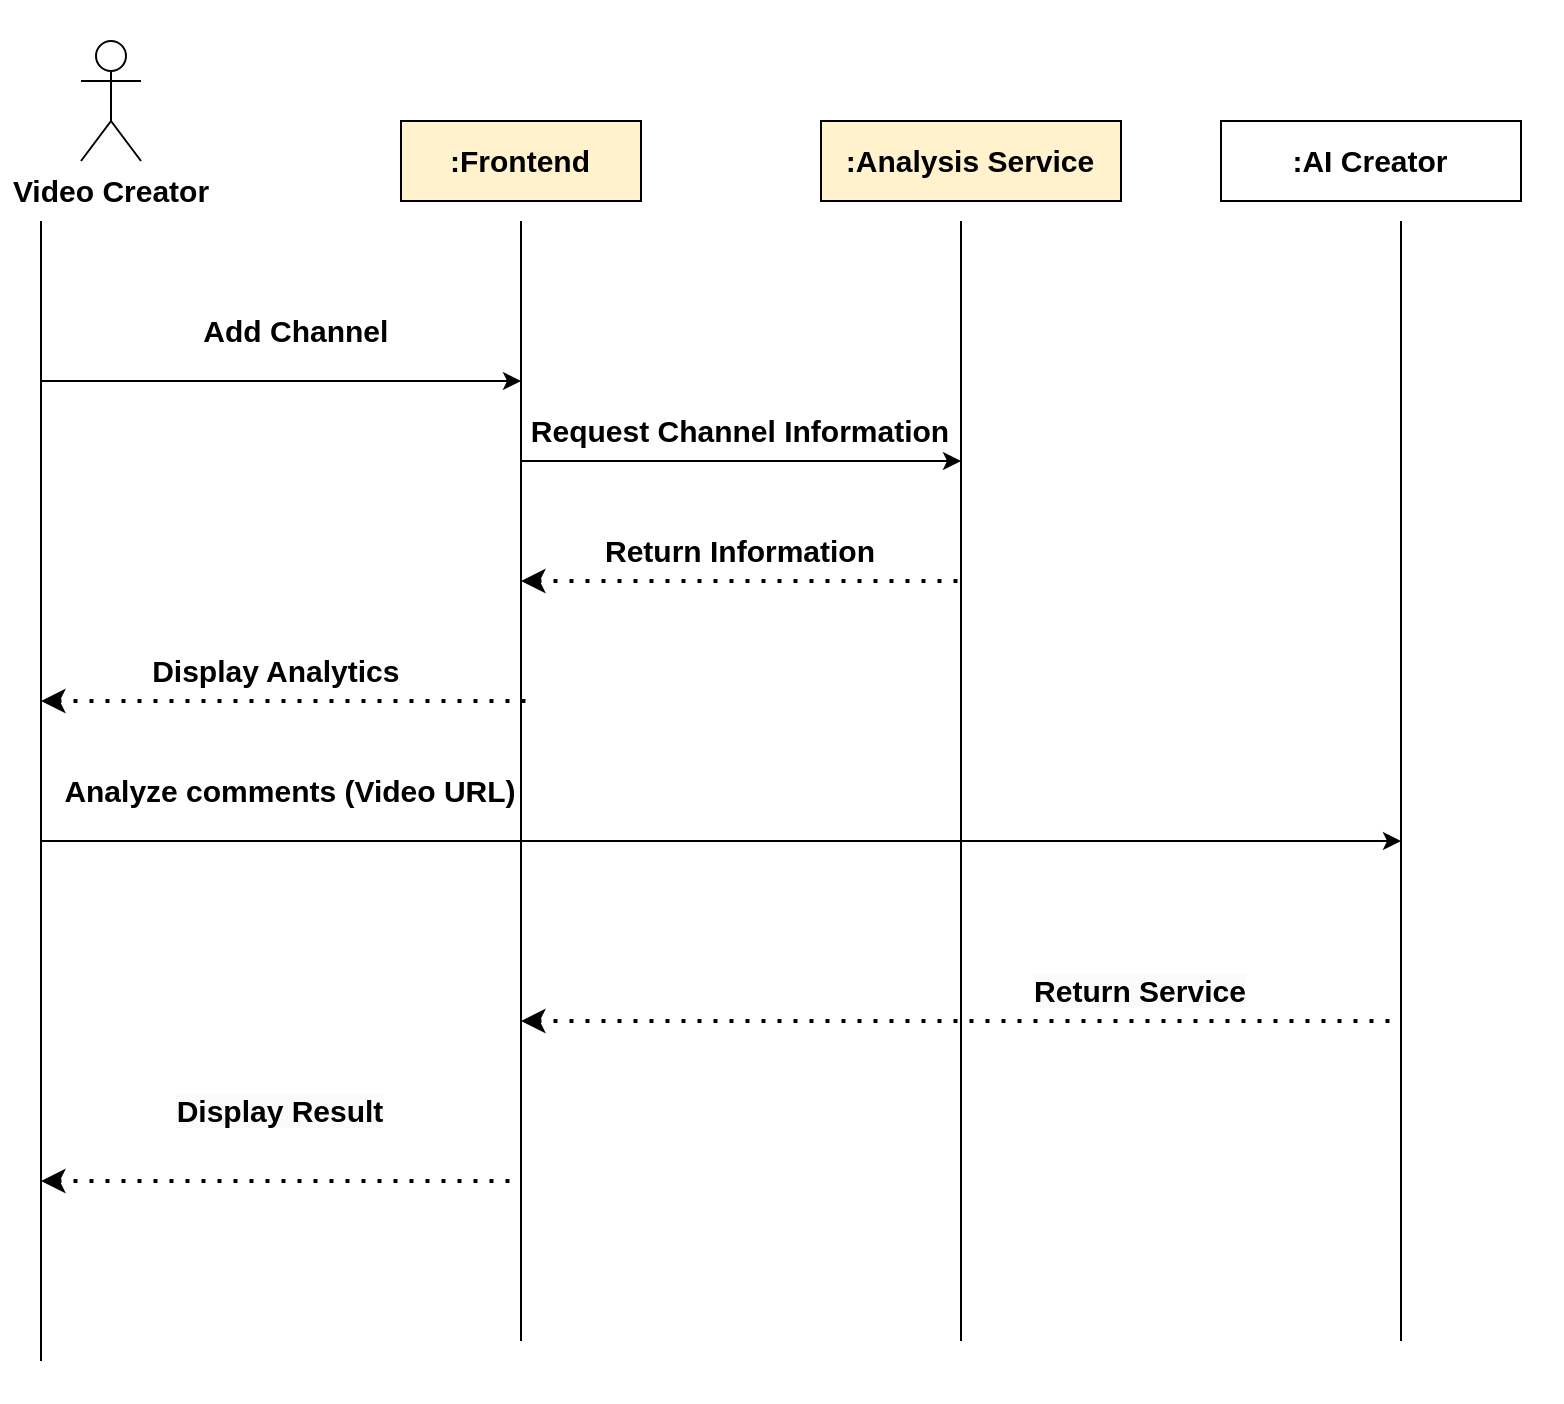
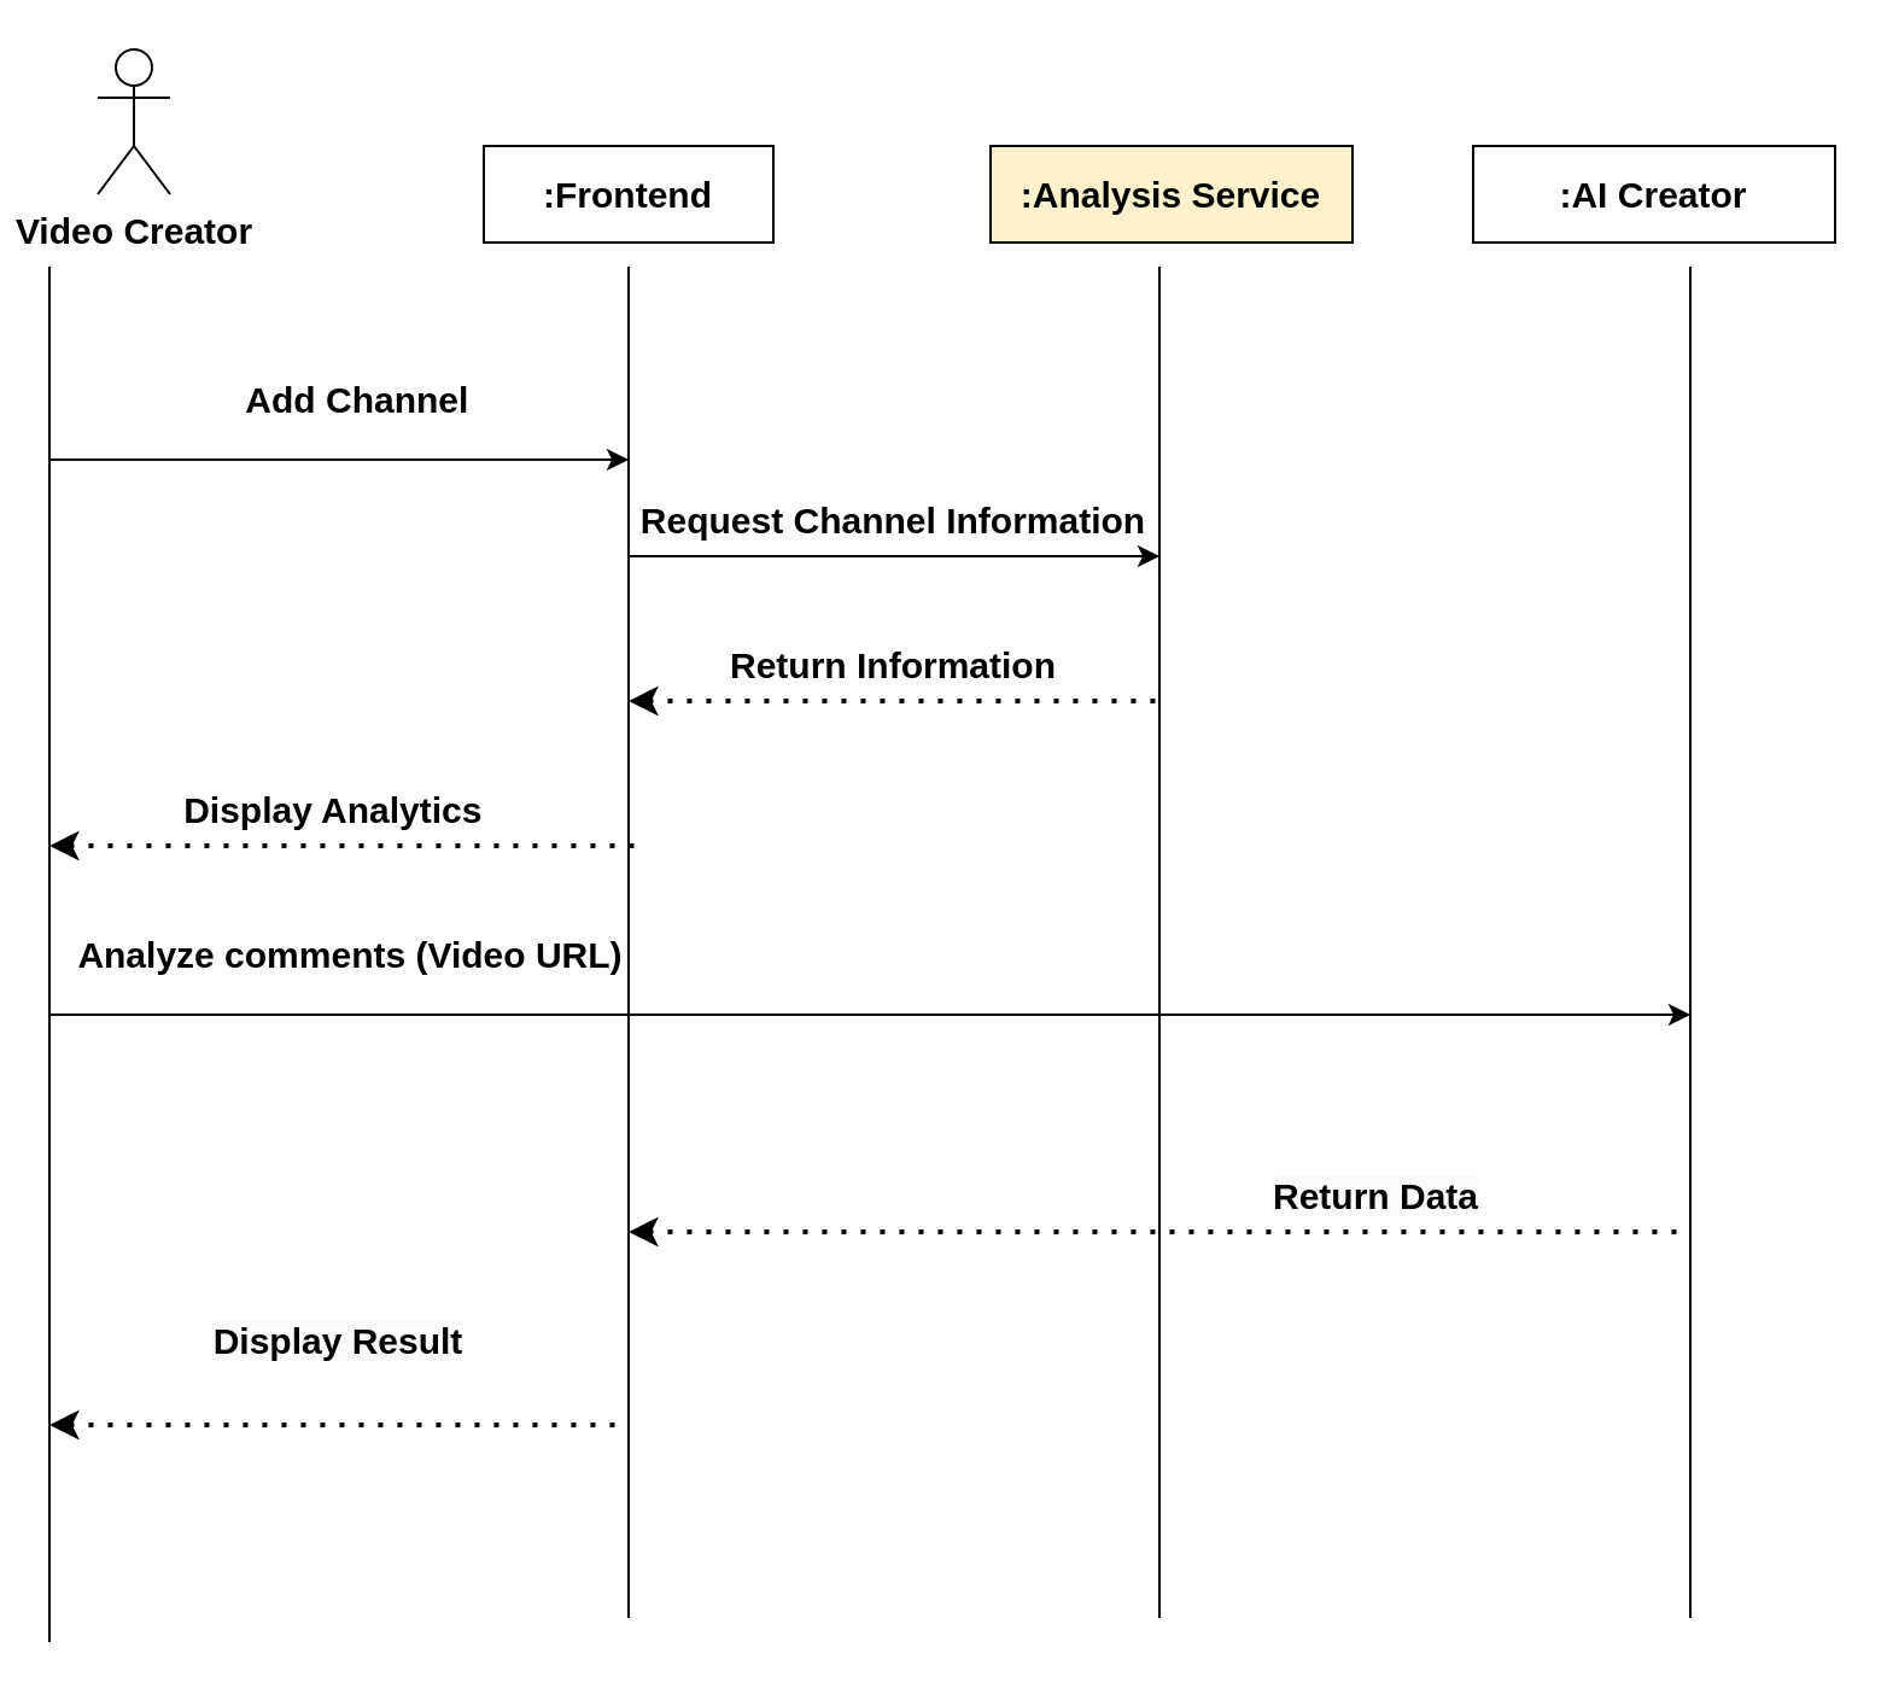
  <mxCell id="0" />
  <mxCell id="1" parent="0" />
  <mxCell id="2" value="&lt;font style=&quot;font-size: 15px;&quot;&gt;&lt;span style=&quot;font-size: 15px;&quot;&gt;Video Creator&lt;/span&gt;&lt;/font&gt;" style="shape=umlActor;verticalLabelPosition=bottom;verticalAlign=top;html=1;outlineConnect=0;fontStyle=1;fontSize=15;" parent="1" vertex="1"><mxGeometry x="40" y="20" width="30" height="60" as="geometry" /></mxCell>
  <mxCell id="3" value="" style="endArrow=none;html=1;rounded=0;fontStyle=1;fontSize=15;" parent="1" edge="1"><mxGeometry width="50" height="50" relative="1" as="geometry"><mxPoint x="20" y="680" as="sourcePoint" /><mxPoint x="20" y="110" as="targetPoint" /></mxGeometry></mxCell>
  <mxCell id="4" value="" style="endArrow=none;html=1;rounded=0;fontStyle=1;fontSize=15;" parent="1" edge="1"><mxGeometry width="50" height="50" relative="1" as="geometry"><mxPoint x="260" y="670" as="sourcePoint" /><mxPoint x="260" y="110" as="targetPoint" /></mxGeometry></mxCell>
  <mxCell id="5" value="" style="endArrow=none;html=1;rounded=0;fontStyle=1;fontSize=15;" parent="1" edge="1"><mxGeometry width="50" height="50" relative="1" as="geometry"><mxPoint x="480" y="670" as="sourcePoint" /><mxPoint x="480" y="110" as="targetPoint" /></mxGeometry></mxCell>
- <mxCell id="6" value="&lt;font style=&quot;font-size: 15px;&quot;&gt;&lt;span style=&quot;font-size: 15px;&quot;&gt;:Frontend&lt;/span&gt;&lt;/font&gt;" style="rounded=0;whiteSpace=wrap;html=1;fontStyle=1;fontSize=15;fillColor=#fff2cc;" parent="1" vertex="1"><mxGeometry x="200" y="60" width="120" height="40" as="geometry" /></mxCell>
+ <mxCell id="6" value="&lt;font style=&quot;font-size: 15px;&quot;&gt;&lt;span style=&quot;font-size: 15px;&quot;&gt;:Frontend&lt;/span&gt;&lt;/font&gt;" style="rounded=0;whiteSpace=wrap;html=1;fontStyle=1;fontSize=15;" parent="1" vertex="1"><mxGeometry x="200" y="60" width="120" height="40" as="geometry" /></mxCell>
  <mxCell id="7" value="&lt;font style=&quot;font-size: 15px;&quot;&gt;&lt;span style=&quot;font-size: 15px;&quot;&gt;:Analysis Service&lt;/span&gt;&lt;/font&gt;" style="rounded=0;whiteSpace=wrap;html=1;fontStyle=1;fontSize=15;fillColor=#fff2cc;" parent="1" vertex="1"><mxGeometry x="410" y="60" width="150" height="40" as="geometry" /></mxCell>
  <mxCell id="8" value="" style="endArrow=none;html=1;rounded=0;startArrow=classic;startFill=1;fontStyle=1;fontSize=15;" parent="1" edge="1"><mxGeometry width="50" height="50" relative="1" as="geometry"><mxPoint x="260" y="190" as="sourcePoint" /><mxPoint x="20" y="190" as="targetPoint" /></mxGeometry></mxCell>
  <mxCell id="9" value="&lt;font style=&quot;font-size: 15px;&quot;&gt;&lt;span style=&quot;font-size: 15px;&quot;&gt;Add Channel&amp;nbsp;&lt;/span&gt;&lt;/font&gt;" style="text;html=1;strokeColor=none;fillColor=none;align=center;verticalAlign=middle;whiteSpace=wrap;rounded=0;fontStyle=1;fontSize=15;" parent="1" vertex="1"><mxGeometry x="90" y="150" width="120" height="30" as="geometry" /></mxCell>
  <mxCell id="10" value="" style="endArrow=none;html=1;rounded=0;startArrow=classic;startFill=1;fontStyle=1;fontSize=15;" parent="1" edge="1"><mxGeometry width="50" height="50" relative="1" as="geometry"><mxPoint x="480" y="230" as="sourcePoint" /><mxPoint x="260" y="230" as="targetPoint" /></mxGeometry></mxCell>
  <mxCell id="11" value="&lt;span style=&quot;font-size: 15px;&quot;&gt;&lt;font style=&quot;font-size: 15px;&quot;&gt;Request Channel Information&lt;/font&gt;&lt;/span&gt;" style="text;html=1;strokeColor=none;fillColor=none;align=center;verticalAlign=middle;whiteSpace=wrap;rounded=0;fontStyle=1;fontSize=15;" parent="1" vertex="1"><mxGeometry x="255" y="200" width="230" height="30" as="geometry" /></mxCell>
  <mxCell id="12" value="" style="endArrow=none;dashed=1;html=1;dashPattern=1 3;strokeWidth=2;rounded=0;startArrow=classic;startFill=1;fontStyle=1;fontSize=15;" parent="1" edge="1"><mxGeometry width="50" height="50" relative="1" as="geometry"><mxPoint x="260" y="290" as="sourcePoint" /><mxPoint x="480" y="290" as="targetPoint" /></mxGeometry></mxCell>
  <mxCell id="13" value="&lt;span style=&quot;font-size: 15px;&quot;&gt;&lt;font style=&quot;font-size: 15px;&quot;&gt;Return Information&lt;/font&gt;&lt;/span&gt;" style="text;html=1;strokeColor=none;fillColor=none;align=center;verticalAlign=middle;whiteSpace=wrap;rounded=0;fontStyle=1;fontSize=15;" parent="1" vertex="1"><mxGeometry x="270" y="260" width="200" height="30" as="geometry" /></mxCell>
  <mxCell id="14" value="" style="endArrow=classic;html=1;rounded=0;fontStyle=1;fontSize=15;" parent="1" edge="1"><mxGeometry width="50" height="50" relative="1" as="geometry"><mxPoint x="20" y="420" as="sourcePoint" /><mxPoint x="700" y="420" as="targetPoint" /></mxGeometry></mxCell>
  <mxCell id="15" value="&lt;font style=&quot;font-size: 15px;&quot;&gt;&lt;span style=&quot;font-size: 15px;&quot;&gt;:AI&amp;nbsp;&lt;/span&gt;&lt;/font&gt;&lt;span style=&quot;border-color: var(--border-color); font-size: 15px;&quot;&gt;Creator&lt;/span&gt;" style="rounded=0;whiteSpace=wrap;html=1;fontStyle=1;fontSize=15;" parent="1" vertex="1"><mxGeometry x="610" y="60" width="150" height="40" as="geometry" /></mxCell>
  <mxCell id="16" value="&lt;span style=&quot;font-size: 15px;&quot;&gt;&lt;span style=&quot;font-size: 15px;&quot;&gt;Display Analytics&amp;nbsp;&lt;/span&gt;&lt;/span&gt;" style="text;html=1;strokeColor=none;fillColor=none;align=center;verticalAlign=middle;whiteSpace=wrap;rounded=0;fontStyle=1;fontSize=15;" parent="1" vertex="1"><mxGeometry x="40" y="320" width="200" height="30" as="geometry" /></mxCell>
  <mxCell id="17" value="" style="endArrow=none;dashed=1;html=1;dashPattern=1 3;strokeWidth=2;rounded=0;startArrow=classic;startFill=1;fontStyle=1;fontSize=15;" parent="1" edge="1"><mxGeometry width="50" height="50" relative="1" as="geometry"><mxPoint x="20" y="350" as="sourcePoint" /><mxPoint x="265" y="350" as="targetPoint" /></mxGeometry></mxCell>
  <mxCell id="18" value="&lt;span style=&quot;font-size: 15px;&quot;&gt;Analyze comments (Video URL)&lt;/span&gt;" style="text;html=1;strokeColor=none;fillColor=none;align=center;verticalAlign=middle;whiteSpace=wrap;rounded=0;fontStyle=1;fontSize=15;" parent="1" vertex="1"><mxGeometry x="30" y="380" width="230" height="30" as="geometry" /></mxCell>
  <mxCell id="19" value="" style="endArrow=none;html=1;rounded=0;fontStyle=1;fontSize=15;" parent="1" edge="1"><mxGeometry width="50" height="50" relative="1" as="geometry"><mxPoint x="700" y="670" as="sourcePoint" /><mxPoint x="700" y="110" as="targetPoint" /></mxGeometry></mxCell>
  <mxCell id="20" value="" style="endArrow=none;dashed=1;html=1;dashPattern=1 3;strokeWidth=2;rounded=0;startArrow=classic;startFill=1;fontStyle=1;fontSize=15;" parent="1" edge="1"><mxGeometry width="50" height="50" relative="1" as="geometry"><mxPoint x="260" y="510" as="sourcePoint" /><mxPoint x="700" y="510" as="targetPoint" /></mxGeometry></mxCell>
- <mxCell id="21" value="&lt;span style=&quot;color: rgb(0, 0, 0); font-family: Helvetica; font-size: 15px; font-style: normal; font-variant-ligatures: normal; font-variant-caps: normal; font-weight: 700; letter-spacing: normal; orphans: 2; text-indent: 0px; text-transform: none; widows: 2; word-spacing: 0px; -webkit-text-stroke-width: 0px; background-color: rgb(251, 251, 251); text-decoration-thickness: initial; text-decoration-style: initial; text-decoration-color: initial; float: none; display: inline !important;&quot;&gt;Return Service&lt;/span&gt;" style="text;whiteSpace=wrap;html=1;align=center;" parent="1" vertex="1"><mxGeometry x="450" y="480" width="240" height="40" as="geometry" /></mxCell>
+ <mxCell id="21" value="&lt;span style=&quot;color: rgb(0, 0, 0); font-family: Helvetica; font-size: 15px; font-style: normal; font-variant-ligatures: normal; font-variant-caps: normal; font-weight: 700; letter-spacing: normal; orphans: 2; text-indent: 0px; text-transform: none; widows: 2; word-spacing: 0px; -webkit-text-stroke-width: 0px; background-color: rgb(251, 251, 251); text-decoration-thickness: initial; text-decoration-style: initial; text-decoration-color: initial; float: none; display: inline !important;&quot;&gt;Return Data&lt;/span&gt;" style="text;whiteSpace=wrap;html=1;align=center;" parent="1" vertex="1"><mxGeometry x="450" y="480" width="240" height="40" as="geometry" /></mxCell>
  <mxCell id="22" value="" style="endArrow=none;dashed=1;html=1;dashPattern=1 3;strokeWidth=2;rounded=0;startArrow=classic;startFill=1;fontStyle=1;fontSize=15;" parent="1" edge="1"><mxGeometry width="50" height="50" relative="1" as="geometry"><mxPoint x="20" y="590" as="sourcePoint" /><mxPoint x="260" y="590" as="targetPoint" /></mxGeometry></mxCell>
  <mxCell id="23" value="&lt;span style=&quot;color: rgb(0, 0, 0); font-family: Helvetica; font-size: 15px; font-style: normal; font-variant-ligatures: normal; font-variant-caps: normal; font-weight: 700; letter-spacing: normal; orphans: 2; text-indent: 0px; text-transform: none; widows: 2; word-spacing: 0px; -webkit-text-stroke-width: 0px; background-color: rgb(251, 251, 251); text-decoration-thickness: initial; text-decoration-style: initial; text-decoration-color: initial; float: none; display: inline !important;&quot;&gt;Display Result&lt;/span&gt;" style="text;whiteSpace=wrap;html=1;align=center;" parent="1" vertex="1"><mxGeometry x="20" y="540" width="240" height="40" as="geometry" /></mxCell>
